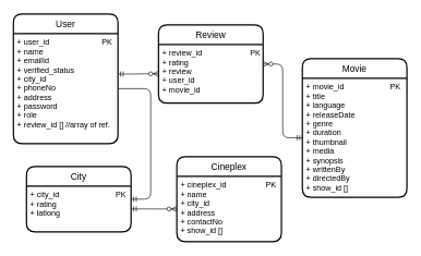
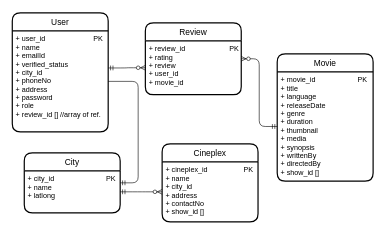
  <mxCell id="0" />
  <mxCell id="1" parent="0" />
  <mxCell id="2" value="" style="edgeStyle=entityRelationEdgeStyle;fontSize=12;html=1;endArrow=ERzeroToMany;startArrow=ERmandOne;exitX=1;exitY=0.367;exitDx=0;exitDy=0;exitPerimeter=0;" parent="1" source="7" target="10" edge="1"><mxGeometry width="100" height="100" relative="1" as="geometry"><mxPoint x="126" y="-21" as="sourcePoint" /><mxPoint x="196" y="109" as="targetPoint" /></mxGeometry></mxCell>
  <mxCell id="3" value="" style="edgeStyle=entityRelationEdgeStyle;fontSize=12;html=1;endArrow=ERzeroToMany;startArrow=ERmandOne;" parent="1" source="12" target="14" edge="1"><mxGeometry width="100" height="100" relative="1" as="geometry"><mxPoint x="114" y="333" as="sourcePoint" /><mxPoint x="214" y="233" as="targetPoint" /></mxGeometry></mxCell>
  <mxCell id="4" value="" style="edgeStyle=entityRelationEdgeStyle;fontSize=12;html=1;endArrow=ERzeroToMany;startArrow=ERmandOne;" parent="1" source="16" target="9" edge="1"><mxGeometry width="100" height="100" relative="1" as="geometry"><mxPoint x="772" y="271.5" as="sourcePoint" /><mxPoint x="692" y="39" as="targetPoint" /></mxGeometry></mxCell>
  <mxCell id="5" value="" style="edgeStyle=entityRelationEdgeStyle;fontSize=12;html=1;endArrow=ERmandOne;" parent="1" source="7" target="11" edge="1"><mxGeometry width="100" height="100" relative="1" as="geometry"><mxPoint x="-70" y="-1" as="sourcePoint" /><mxPoint x="0" y="-31" as="targetPoint" /></mxGeometry></mxCell>
  <mxCell id="6" value="User" style="swimlane;childLayout=stackLayout;horizontal=1;startSize=30;horizontalStack=0;rounded=1;fontSize=14;fontStyle=0;strokeWidth=2;resizeParent=0;resizeLast=1;shadow=0;dashed=0;align=center;" parent="1" vertex="1"><mxGeometry x="20" y="20.5" width="160" height="198.5" as="geometry" /></mxCell>
  <mxCell id="7" value="+ user_id                        PK&#10;+ name &#10;+ emailId&#10;+ verified_status&#10;+ city_id&#10;+ phoneNo &#10;+ address &#10;+ password &#10;+ role &#10;+ review_id [] //array of ref." style="align=left;strokeColor=none;fillColor=none;spacingLeft=4;fontSize=12;verticalAlign=top;resizable=0;rotatable=0;part=1;" parent="6" vertex="1"><mxGeometry y="30" width="160" height="168.5" as="geometry" /></mxCell>
  <mxCell id="8" style="edgeStyle=orthogonalEdgeStyle;rounded=0;orthogonalLoop=1;jettySize=auto;html=1;exitX=0.5;exitY=1;exitDx=0;exitDy=0;" parent="6" source="7" target="7" edge="1"><mxGeometry relative="1" as="geometry" /></mxCell>
  <mxCell id="9" value="Review" style="swimlane;childLayout=stackLayout;horizontal=1;startSize=30;horizontalStack=0;rounded=1;fontSize=14;fontStyle=0;strokeWidth=2;resizeParent=0;resizeLast=1;shadow=0;dashed=0;align=center;" parent="1" vertex="1"><mxGeometry x="242" y="37" width="160" height="120" as="geometry" /></mxCell>
  <mxCell id="10" value="+ review_id                      PK&#10;+ rating&#10;+ review&#10;+ user_id&#10;+ movie_id" style="align=left;strokeColor=none;fillColor=none;spacingLeft=4;fontSize=12;verticalAlign=top;resizable=0;rotatable=0;part=1;" parent="9" vertex="1"><mxGeometry y="30" width="160" height="90" as="geometry" /></mxCell>
  <mxCell id="11" value="City" style="swimlane;childLayout=stackLayout;horizontal=1;startSize=30;horizontalStack=0;rounded=1;fontSize=14;fontStyle=0;strokeWidth=2;resizeParent=0;resizeLast=1;shadow=0;dashed=0;align=center;" parent="1" vertex="1"><mxGeometry x="40" y="254" width="160" height="100" as="geometry" /></mxCell>
- <mxCell id="12" value="+ city_id                          PK&#10;+ rating&#10;+ latlong" style="align=left;strokeColor=none;fillColor=none;spacingLeft=4;fontSize=12;verticalAlign=top;resizable=0;rotatable=0;part=1;" parent="11" vertex="1"><mxGeometry y="30" width="160" height="70" as="geometry" /></mxCell>
+ <mxCell id="12" value="+ city_id                          PK&#10;+ name&#10;+ latlong" style="align=left;strokeColor=none;fillColor=none;spacingLeft=4;fontSize=12;verticalAlign=top;resizable=0;rotatable=0;part=1;" parent="11" vertex="1"><mxGeometry y="30" width="160" height="70" as="geometry" /></mxCell>
  <mxCell id="13" value="Cineplex" style="swimlane;childLayout=stackLayout;horizontal=1;startSize=30;horizontalStack=0;rounded=1;fontSize=14;fontStyle=0;strokeWidth=2;resizeParent=0;resizeLast=1;shadow=0;dashed=0;align=center;" parent="1" vertex="1"><mxGeometry x="270" y="239" width="160" height="130" as="geometry" /></mxCell>
  <mxCell id="14" value="+ cineplex_id                  PK&#10;+ name&#10;+ city_id&#10;+ address &#10;+ contactNo&#10;+ show_id []" style="align=left;strokeColor=none;fillColor=none;spacingLeft=4;fontSize=12;verticalAlign=top;resizable=0;rotatable=0;part=1;" parent="13" vertex="1"><mxGeometry y="30" width="160" height="100" as="geometry" /></mxCell>
  <mxCell id="15" value="Movie" style="swimlane;childLayout=stackLayout;horizontal=1;startSize=30;horizontalStack=0;rounded=1;fontSize=14;fontStyle=0;strokeWidth=2;resizeParent=0;resizeLast=1;shadow=0;dashed=0;align=center;" parent="1" vertex="1"><mxGeometry x="462" y="89" width="160" height="212" as="geometry" /></mxCell>
  <mxCell id="16" value="+ movie_id                     PK&#10;+ title &#10;+ language&#10;+ releaseDate &#10;+ genre &#10;+ duration &#10;+ thumbnail &#10;+ media &#10;+ synopsis&#10;+ writtenBy&#10;+ directedBy&#10;+ show_id []&#10;" style="align=left;strokeColor=none;fillColor=none;spacingLeft=4;fontSize=12;verticalAlign=top;resizable=0;rotatable=0;part=1;" parent="15" vertex="1"><mxGeometry y="30" width="160" height="182" as="geometry" /></mxCell>
